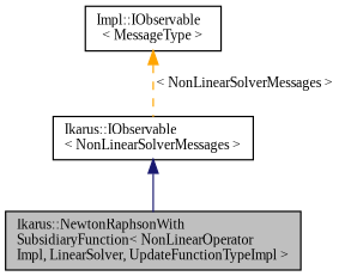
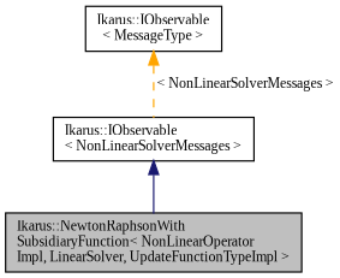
  digraph {
    fontname="Liberation Serif"
    node [color=black fillcolor=white fontname="Liberation Serif" fontsize=10 shape=record style=filled]
    edge [dir=back fontname="Liberation Serif" fontsize=10 labelfontname=Helvetica labelfontsize=10]
    n1 [fillcolor=grey75 fontcolor=black height=0.2 label="Ikarus::NewtonRaphsonWith\lSubsidiaryFunction\< NonLinearOperator\lImpl, LinearSolver, UpdateFunctionTypeImpl \>" width=0.4]
    n2 [height=0.2 label="Ikarus::IObservable\l\< NonLinearSolverMessages \>" width=0.4]
-   n3 [height=0.2 label="Impl::IObservable\l\< MessageType \>" width=0.4]
+   n3 [height=0.2 label="Ikarus::IObservable\l\< MessageType \>" width=0.4]
    n2 -> n1 [color=midnightblue style=solid]
    n3 -> n2 [color=orange label=" \< NonLinearSolverMessages \>" style=dashed]
  }
